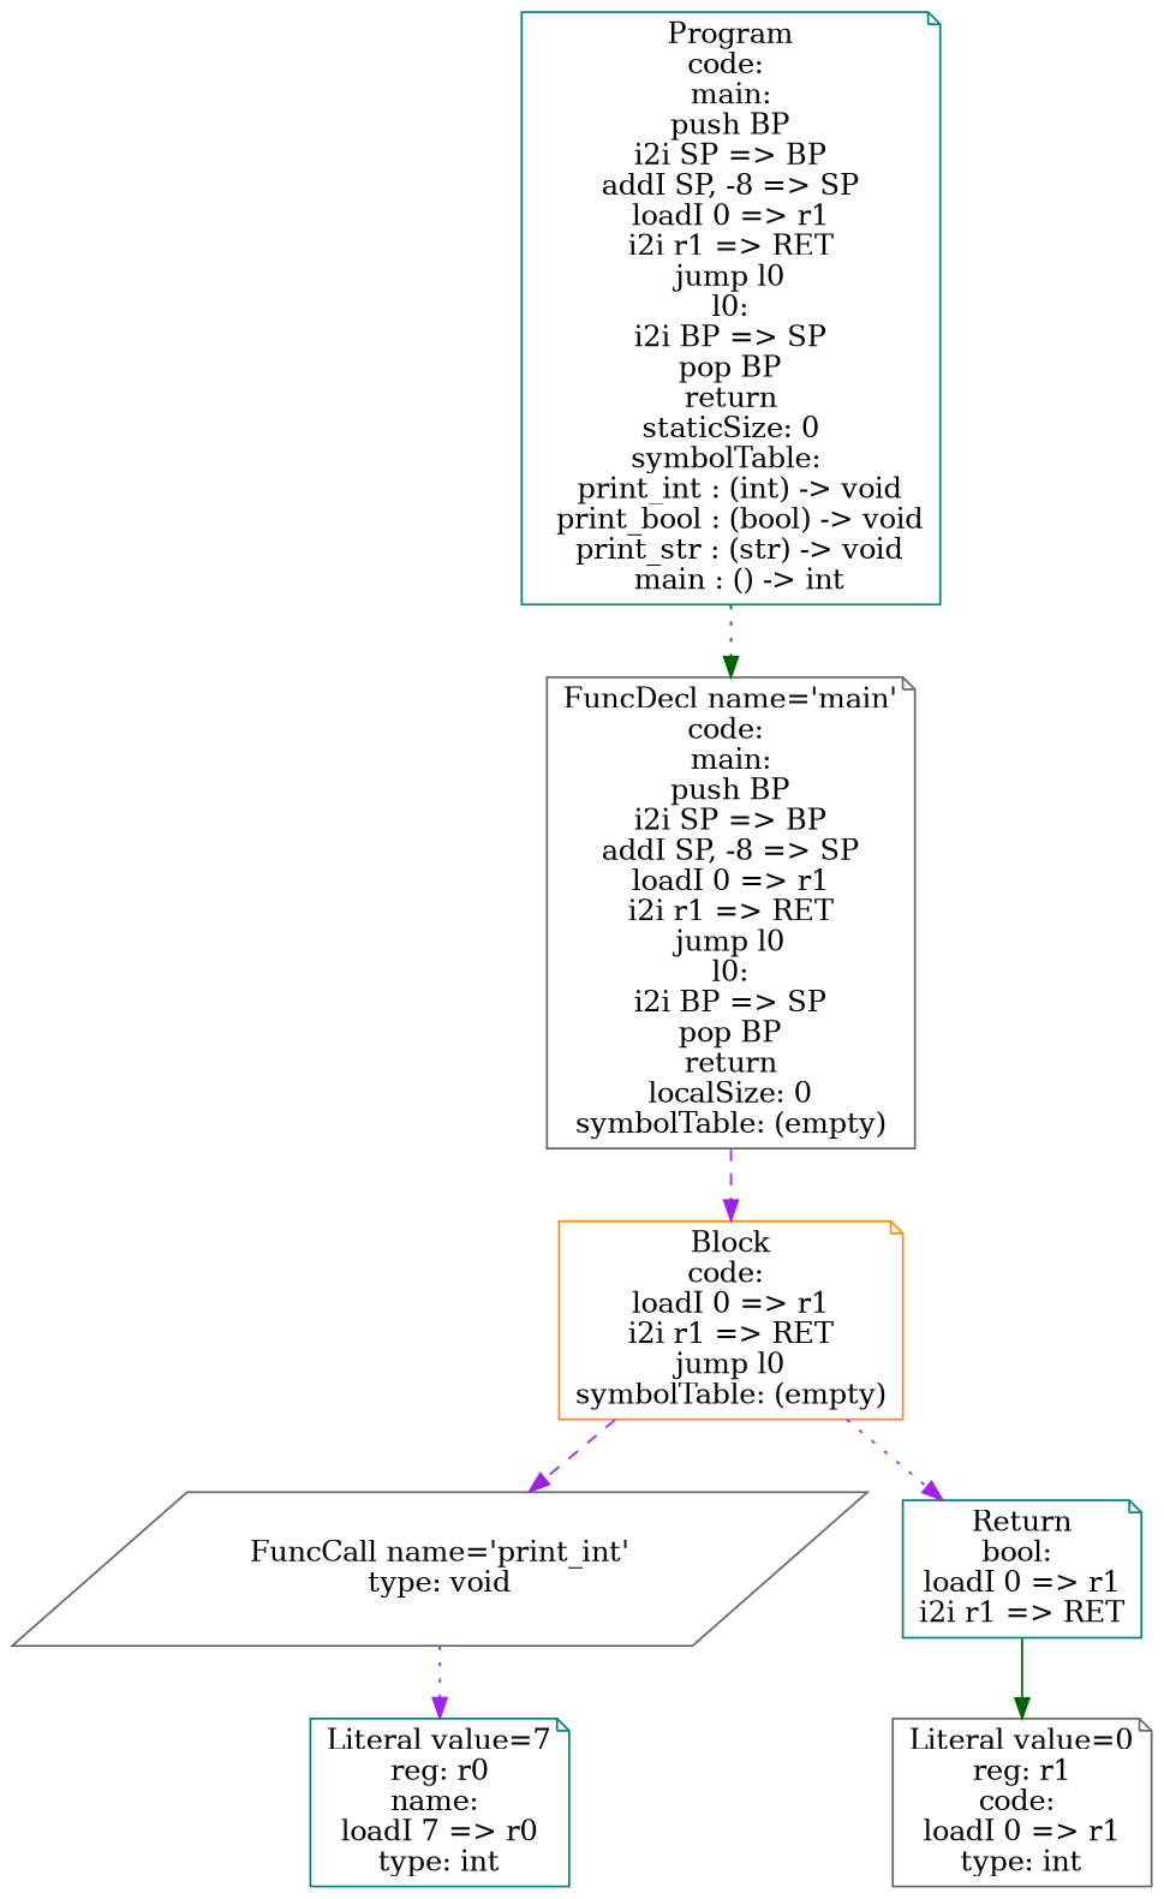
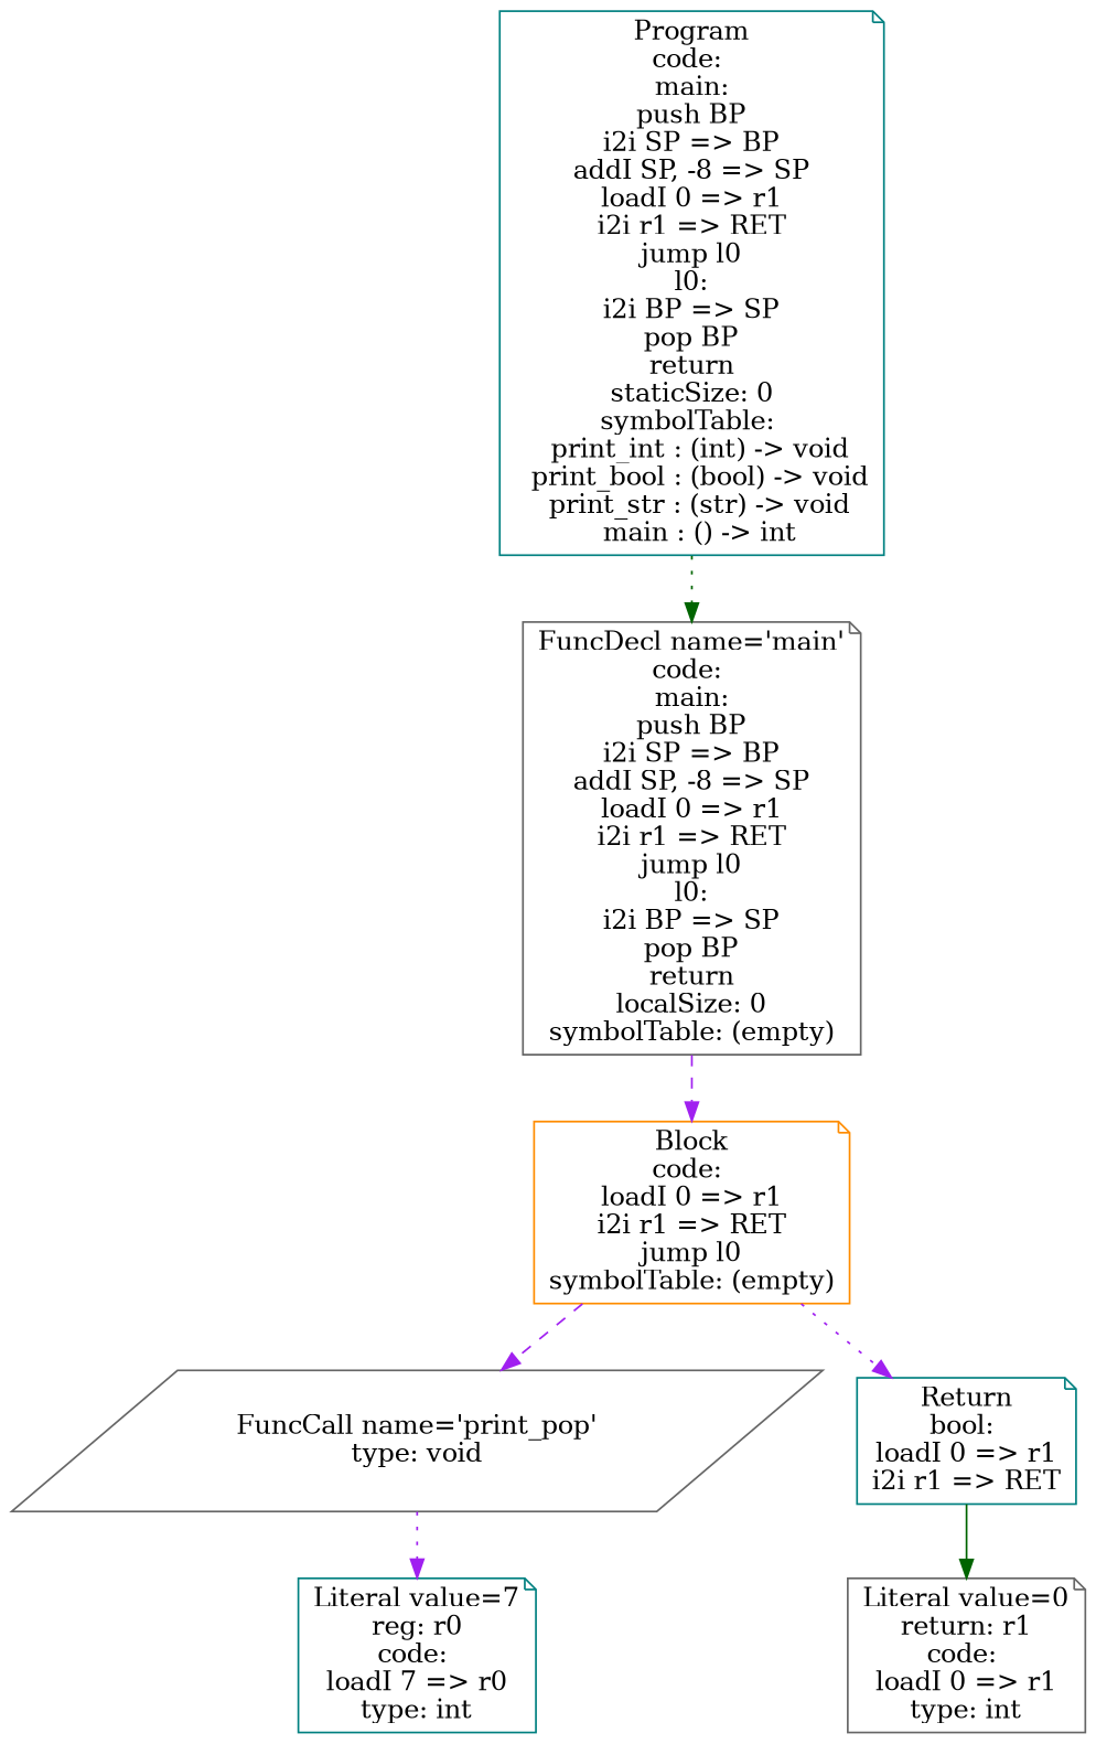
  digraph {
    node [color=teal shape=note]
    edge [color=purple style=dotted]
-   n1 [label="Literal value=7\nreg: r0\nname: \nloadI 7 => r0\ntype: int"]
-   n2 [color=gray40 label="FuncCall name='print_int'\ntype: void" shape=parallelogram]
-   n3 [color=gray40 label="Literal value=0\nreg: r1\ncode: \nloadI 0 => r1\ntype: int"]
+   n1 [label="Literal value=7\nreg: r0\ncode: \nloadI 7 => r0\ntype: int"]
+   n2 [color=gray40 label="FuncCall name='print_pop'\ntype: void" shape=parallelogram]
+   n3 [color=gray40 label="Literal value=0\nreturn: r1\ncode: \nloadI 0 => r1\ntype: int"]
    n4 [label="Return\nbool: \nloadI 0 => r1\ni2i r1 => RET"]
    n5 [color=darkorange label="Block\ncode: \nloadI 0 => r1\ni2i r1 => RET\njump l0\nsymbolTable: (empty)"]
    n6 [color=gray40 label="FuncDecl name='main'\ncode: \nmain:\npush BP\ni2i SP => BP\naddI SP, -8 => SP\nloadI 0 => r1\ni2i r1 => RET\njump l0\nl0:\ni2i BP => SP\npop BP\nreturn\nlocalSize: 0\nsymbolTable: (empty)"]
    n7 [label="Program\ncode: \nmain:\npush BP\ni2i SP => BP\naddI SP, -8 => SP\nloadI 0 => r1\ni2i r1 => RET\njump l0\nl0:\ni2i BP => SP\npop BP\nreturn\nstaticSize: 0\nsymbolTable: \n  print_int : (int) -> void\n  print_bool : (bool) -> void\n  print_str : (str) -> void\n  main : () -> int"]
    n2 -> n1
    n4 -> n3 [color=darkgreen style=solid]
    n5 -> n2 [style=dashed]
    n5 -> n4
    n6 -> n5 [style=dashed]
    n7 -> n6 [color=darkgreen]
  }
